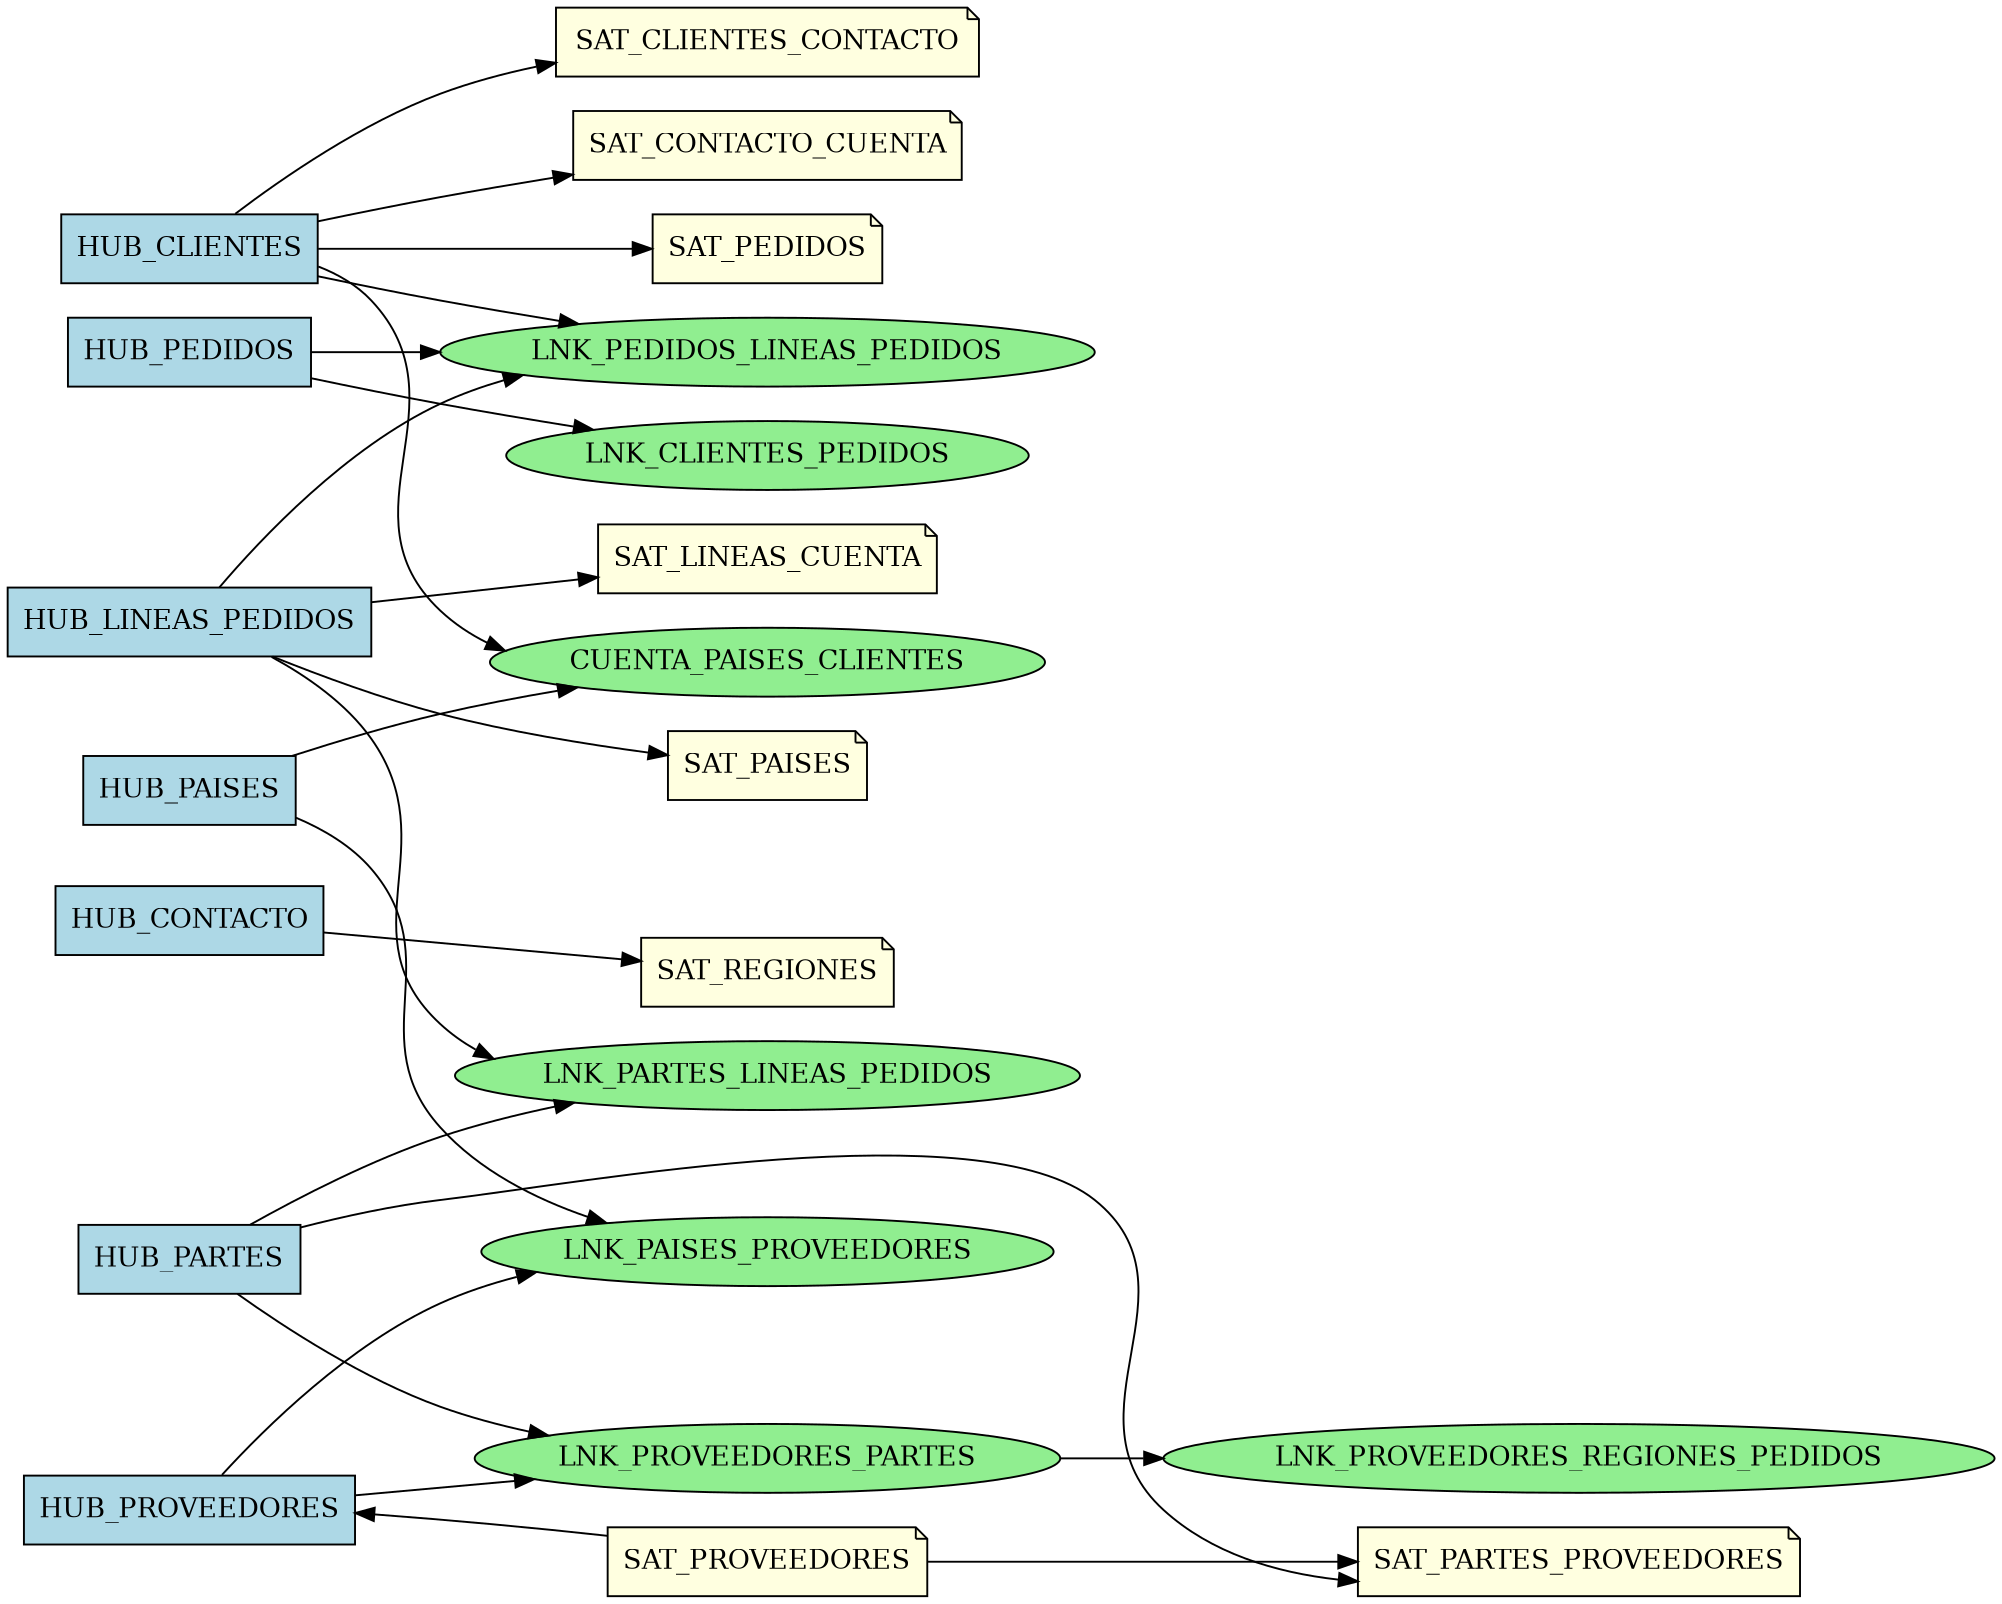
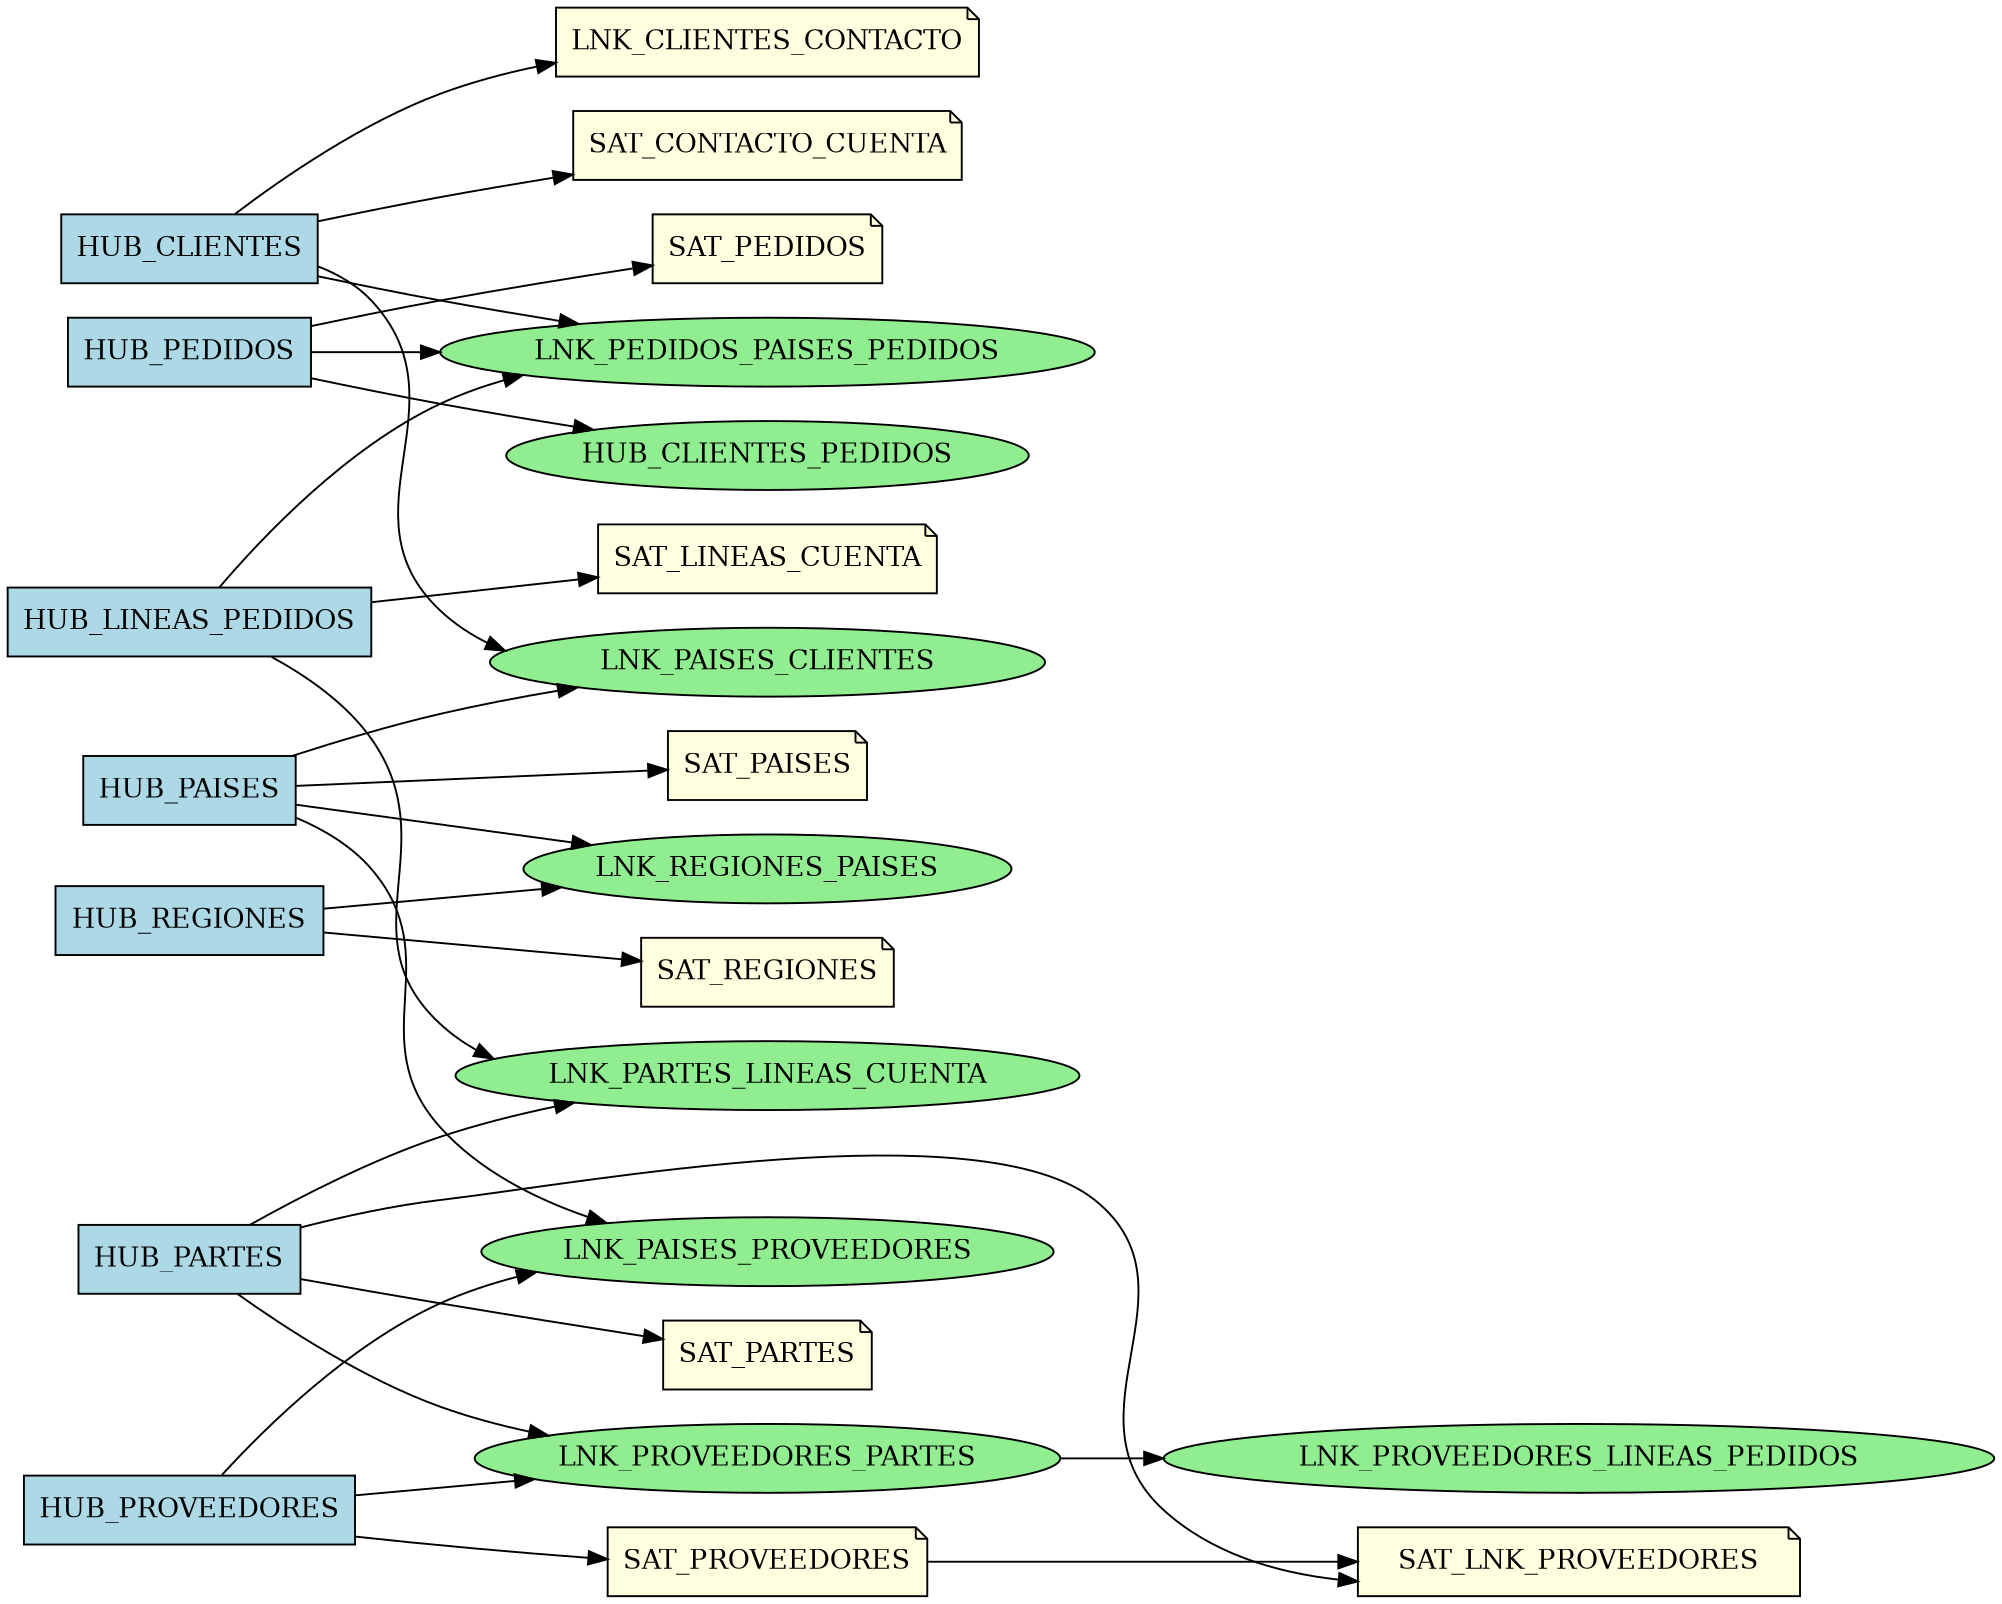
  digraph {
    rankdir=LR
    node [fillcolor=lightyellow shape=note style=filled]
    n1 [fillcolor=lightblue label=HUB_CLIENTES shape=box]
-   n2 [fillcolor=lightgreen label=CUENTA_PAISES_CLIENTES shape=ellipse]
-   n3 [label=SAT_CLIENTES_CONTACTO]
+   n2 [fillcolor=lightgreen label=LNK_PAISES_CLIENTES shape=ellipse]
+   n3 [label=LNK_CLIENTES_CONTACTO]
    n4 [label=SAT_CONTACTO_CUENTA]
-   n5 [fillcolor=lightgreen label=LNK_PEDIDOS_LINEAS_PEDIDOS shape=ellipse]
-   n6 [fillcolor=lightgreen label=LNK_CLIENTES_PEDIDOS shape=ellipse]
+   n5 [fillcolor=lightgreen label=LNK_PEDIDOS_PAISES_PEDIDOS shape=ellipse]
+   n6 [fillcolor=lightgreen label=HUB_CLIENTES_PEDIDOS shape=ellipse]
    n7 [fillcolor=lightblue label=HUB_LINEAS_PEDIDOS shape=box]
-   n8 [fillcolor=lightgreen label=LNK_PARTES_LINEAS_PEDIDOS shape=ellipse]
+   n8 [fillcolor=lightgreen label=LNK_PARTES_LINEAS_CUENTA shape=ellipse]
    n9 [label=SAT_LINEAS_CUENTA]
    n10 [fillcolor=lightblue label=HUB_PAISES shape=box]
    n11 [fillcolor=lightgreen label=LNK_PAISES_PROVEEDORES shape=ellipse]
+   n12 [fillcolor=lightgreen label=LNK_REGIONES_PAISES shape=ellipse]
    n13 [label=SAT_PAISES]
    n14 [fillcolor=lightblue label=HUB_PARTES shape=box]
    n15 [fillcolor=lightgreen label=LNK_PROVEEDORES_PARTES shape=ellipse]
-   n17 [label=SAT_PARTES_PROVEEDORES]
-   n18 [fillcolor=lightgreen label=LNK_PROVEEDORES_REGIONES_PEDIDOS shape=ellipse]
+   n16 [label=SAT_PARTES]
+   n17 [label=SAT_LNK_PROVEEDORES]
+   n18 [fillcolor=lightgreen label=LNK_PROVEEDORES_LINEAS_PEDIDOS shape=ellipse]
    n19 [fillcolor=lightblue label=HUB_PEDIDOS shape=box]
    n20 [label=SAT_PEDIDOS]
    n21 [fillcolor=lightblue label=HUB_PROVEEDORES shape=box]
    n22 [label=SAT_PROVEEDORES]
-   n23 [fillcolor=lightblue label=HUB_CONTACTO shape=box]
+   n23 [fillcolor=lightblue label=HUB_REGIONES shape=box]
    n24 [label=SAT_REGIONES]
    n1 -> n2
    n1 -> n3
    n1 -> n4
    n1 -> n5
    n7 -> n5
    n7 -> n8
    n7 -> n9
    n10 -> n2
    n10 -> n11
-   n7 -> n13
+   n10 -> n12
+   n10 -> n13
    n14 -> n8
    n14 -> n15
+   n14 -> n16
    n14 -> n17
    n15 -> n18
    n19 -> n5
    n19 -> n6
-   n1 -> n20
+   n19 -> n20
    n21 -> n11
    n21 -> n15
-   n22 -> n21
+   n21 -> n22
    n22 -> n17
+   n23 -> n12
    n23 -> n24
  }
